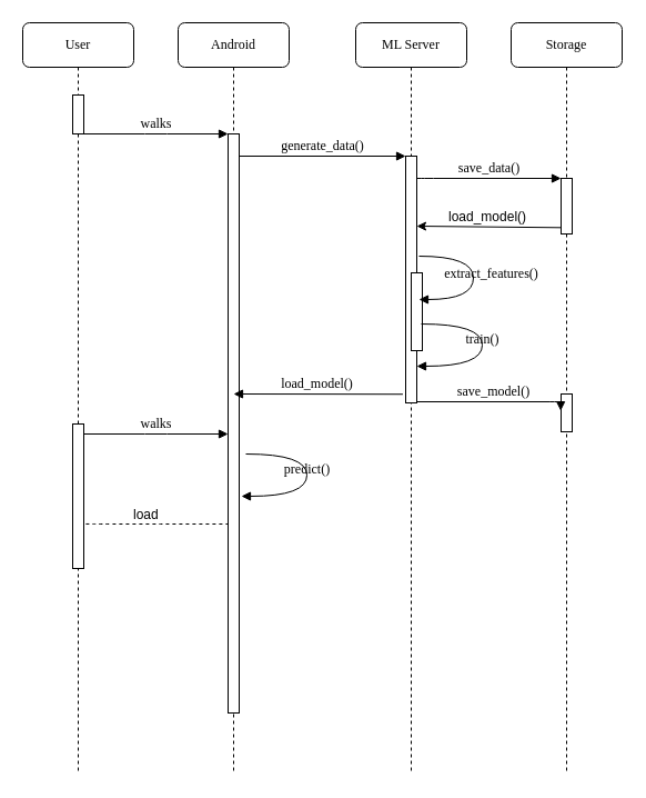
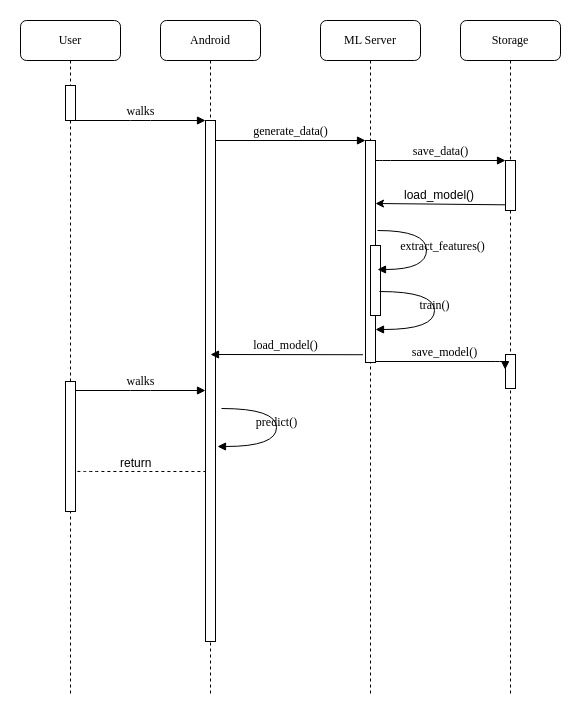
  <mxCell id="0" />
  <mxCell id="1" parent="0" />
  <mxCell id="2" value="Android" style="shape=umlLifeline;perimeter=lifelinePerimeter;whiteSpace=wrap;html=1;container=1;collapsible=0;recursiveResize=0;outlineConnect=0;rounded=1;shadow=0;comic=0;labelBackgroundColor=none;strokeColor=#000000;strokeWidth=1;fillColor=#FFFFFF;fontFamily=Verdana;fontSize=12;fontColor=#000000;align=center;" parent="1" vertex="1"><mxGeometry x="160" y="20" width="100" height="676" as="geometry" /></mxCell>
  <mxCell id="3" value="" style="html=1;points=[];perimeter=orthogonalPerimeter;rounded=0;shadow=0;comic=0;labelBackgroundColor=none;strokeColor=#000000;strokeWidth=1;fillColor=#FFFFFF;fontFamily=Verdana;fontSize=12;fontColor=#000000;align=center;" parent="2" vertex="1"><mxGeometry x="45" y="100" width="10" height="521" as="geometry" /></mxCell>
  <mxCell id="4" value="ML Server" style="shape=umlLifeline;perimeter=lifelinePerimeter;whiteSpace=wrap;html=1;container=1;collapsible=0;recursiveResize=0;outlineConnect=0;rounded=1;shadow=0;comic=0;labelBackgroundColor=none;strokeColor=#000000;strokeWidth=1;fillColor=#FFFFFF;fontFamily=Verdana;fontSize=12;fontColor=#000000;align=center;" parent="1" vertex="1"><mxGeometry x="320" y="20" width="100" height="676" as="geometry" /></mxCell>
  <mxCell id="5" value="" style="html=1;points=[];perimeter=orthogonalPerimeter;rounded=0;shadow=0;comic=0;labelBackgroundColor=none;strokeColor=#000000;strokeWidth=1;fillColor=#FFFFFF;fontFamily=Verdana;fontSize=12;fontColor=#000000;align=center;" parent="4" vertex="1"><mxGeometry x="45" y="120" width="10" height="222" as="geometry" /></mxCell>
  <mxCell id="6" value="" style="html=1;points=[];perimeter=orthogonalPerimeter;rounded=0;shadow=0;comic=0;labelBackgroundColor=none;strokeColor=#000000;strokeWidth=1;fillColor=#FFFFFF;fontFamily=Verdana;fontSize=12;fontColor=#000000;align=center;" vertex="1" parent="4"><mxGeometry x="50" y="225" width="10" height="70" as="geometry" /></mxCell>
  <mxCell id="7" value="Storage" style="shape=umlLifeline;perimeter=lifelinePerimeter;whiteSpace=wrap;html=1;container=1;collapsible=0;recursiveResize=0;outlineConnect=0;rounded=1;shadow=0;comic=0;labelBackgroundColor=none;strokeColor=#000000;strokeWidth=1;fillColor=#FFFFFF;fontFamily=Verdana;fontSize=12;fontColor=#000000;align=center;" parent="1" vertex="1"><mxGeometry x="460" y="20" width="100" height="676" as="geometry" /></mxCell>
  <mxCell id="8" value="" style="html=1;points=[];perimeter=orthogonalPerimeter;rounded=0;shadow=0;comic=0;labelBackgroundColor=none;strokeColor=#000000;strokeWidth=1;fillColor=#FFFFFF;fontFamily=Verdana;fontSize=12;fontColor=#000000;align=center;" vertex="1" parent="7"><mxGeometry x="45" y="334" width="10" height="34" as="geometry" /></mxCell>
  <mxCell id="9" value="User" style="shape=umlLifeline;perimeter=lifelinePerimeter;whiteSpace=wrap;html=1;container=1;collapsible=0;recursiveResize=0;outlineConnect=0;rounded=1;shadow=0;comic=0;labelBackgroundColor=none;strokeColor=#000000;strokeWidth=1;fillColor=#FFFFFF;fontFamily=Verdana;fontSize=12;fontColor=#000000;align=center;" parent="1" vertex="1"><mxGeometry x="20" y="20" width="100" height="676" as="geometry" /></mxCell>
  <mxCell id="10" value="" style="html=1;points=[];perimeter=orthogonalPerimeter;rounded=0;shadow=0;comic=0;labelBackgroundColor=none;strokeColor=#000000;strokeWidth=1;fillColor=#FFFFFF;fontFamily=Verdana;fontSize=12;fontColor=#000000;align=center;" parent="9" vertex="1"><mxGeometry x="45" y="65" width="10" height="35" as="geometry" /></mxCell>
  <mxCell id="11" value="" style="html=1;points=[];perimeter=orthogonalPerimeter;rounded=0;shadow=0;comic=0;labelBackgroundColor=none;strokeColor=#000000;strokeWidth=1;fillColor=#FFFFFF;fontFamily=Verdana;fontSize=12;fontColor=#000000;align=center;" vertex="1" parent="9"><mxGeometry x="45" y="361" width="10" height="130" as="geometry" /></mxCell>
  <mxCell id="12" value="" style="html=1;points=[];perimeter=orthogonalPerimeter;rounded=0;shadow=0;comic=0;labelBackgroundColor=none;strokeColor=#000000;strokeWidth=1;fillColor=#FFFFFF;fontFamily=Verdana;fontSize=12;fontColor=#000000;align=center;" parent="1" vertex="1"><mxGeometry x="505" y="160" width="10" height="50" as="geometry" /></mxCell>
  <mxCell id="13" value="save_data()" style="html=1;verticalAlign=bottom;endArrow=block;labelBackgroundColor=none;fontFamily=Verdana;fontSize=12;edgeStyle=elbowEdgeStyle;elbow=vertical;" parent="1" source="5" target="12" edge="1"><mxGeometry relative="1" as="geometry"><mxPoint x="430" y="160" as="sourcePoint" /><Array as="points"><mxPoint x="380" y="160" /></Array></mxGeometry></mxCell>
  <mxCell id="14" value="walks" style="html=1;verticalAlign=bottom;endArrow=block;entryX=0;entryY=0;labelBackgroundColor=none;fontFamily=Verdana;fontSize=12;edgeStyle=elbowEdgeStyle;elbow=vertical;exitX=1;exitY=1;exitDx=0;exitDy=0;exitPerimeter=0;" parent="1" source="10" target="3" edge="1"><mxGeometry relative="1" as="geometry"><mxPoint x="140" y="130" as="sourcePoint" /></mxGeometry></mxCell>
  <mxCell id="15" value="generate_data()" style="html=1;verticalAlign=bottom;endArrow=block;entryX=0;entryY=0;labelBackgroundColor=none;fontFamily=Verdana;fontSize=12;edgeStyle=elbowEdgeStyle;elbow=vertical;" parent="1" source="3" target="5" edge="1"><mxGeometry relative="1" as="geometry"><mxPoint x="290" y="140" as="sourcePoint" /></mxGeometry></mxCell>
  <mxCell id="16" value="extract_features()" style="html=1;verticalAlign=bottom;endArrow=block;labelBackgroundColor=none;fontFamily=Verdana;fontSize=12;elbow=vertical;edgeStyle=orthogonalEdgeStyle;curved=1;" edge="1" parent="1"><mxGeometry x="0.285" y="-21" relative="1" as="geometry"><mxPoint x="377" y="230" as="sourcePoint" /><mxPoint x="377" y="269" as="targetPoint" /><Array as="points"><mxPoint x="426" y="230" /><mxPoint x="426" y="269" /></Array><mxPoint x="16" y="7" as="offset" /></mxGeometry></mxCell>
  <mxCell id="17" value="" style="endArrow=classic;html=1;exitX=-0.033;exitY=0.174;exitDx=0;exitDy=0;exitPerimeter=0;" edge="1" parent="1"><mxGeometry width="50" height="50" relative="1" as="geometry"><mxPoint x="504.67" y="204.32" as="sourcePoint" /><mxPoint x="375" y="203" as="targetPoint" /></mxGeometry></mxCell>
  <mxCell id="18" value="load_model()" style="text;html=1;resizable=0;points=[];autosize=1;align=left;verticalAlign=top;spacingTop=-4;" vertex="1" parent="1"><mxGeometry x="401.5" y="185" width="81" height="18" as="geometry" /></mxCell>
  <mxCell id="19" value="train()" style="html=1;verticalAlign=bottom;endArrow=block;labelBackgroundColor=none;fontFamily=Verdana;fontSize=12;elbow=vertical;edgeStyle=orthogonalEdgeStyle;curved=1;exitX=1.038;exitY=0.345;exitPerimeter=0;" edge="1" parent="1" target="5"><mxGeometry x="0.021" relative="1" as="geometry"><mxPoint x="379" y="291" as="sourcePoint" /><mxPoint x="384" y="329" as="targetPoint" /><Array as="points"><mxPoint x="434" y="291" /><mxPoint x="434" y="329" /></Array><mxPoint as="offset" /></mxGeometry></mxCell>
  <mxCell id="20" value="save_model()" style="html=1;verticalAlign=bottom;endArrow=block;labelBackgroundColor=none;fontFamily=Verdana;fontSize=12;edgeStyle=elbowEdgeStyle;elbow=vertical;entryX=-0.033;entryY=0.445;entryDx=0;entryDy=0;entryPerimeter=0;" edge="1" parent="1" source="5" target="8"><mxGeometry relative="1" as="geometry"><mxPoint x="379" y="355" as="sourcePoint" /><Array as="points"><mxPoint x="442" y="361" /></Array><mxPoint x="460" y="399" as="targetPoint" /></mxGeometry></mxCell>
  <mxCell id="21" value="load_model()" style="html=1;verticalAlign=bottom;endArrow=block;labelBackgroundColor=none;fontFamily=Verdana;fontSize=12;edgeStyle=elbowEdgeStyle;elbow=vertical;exitX=-0.255;exitY=0.965;exitDx=0;exitDy=0;exitPerimeter=0;" edge="1" parent="1" source="5"><mxGeometry x="0.605" y="-45" relative="1" as="geometry"><mxPoint x="334" y="355" as="sourcePoint" /><mxPoint x="210" y="354" as="targetPoint" /><Array as="points"><mxPoint x="244" y="354" /><mxPoint x="280" y="382" /></Array><mxPoint x="45" y="45" as="offset" /></mxGeometry></mxCell>
  <mxCell id="22" value="walks" style="html=1;verticalAlign=bottom;endArrow=block;labelBackgroundColor=none;fontFamily=Verdana;fontSize=12;edgeStyle=elbowEdgeStyle;elbow=vertical;" edge="1" parent="1"><mxGeometry relative="1" as="geometry"><mxPoint x="75" y="390" as="sourcePoint" /><mxPoint x="205" y="390" as="targetPoint" /></mxGeometry></mxCell>
  <mxCell id="23" value="predict()" style="html=1;verticalAlign=bottom;endArrow=block;labelBackgroundColor=none;fontFamily=Verdana;fontSize=12;elbow=vertical;edgeStyle=orthogonalEdgeStyle;curved=1;exitX=1.038;exitY=0.345;exitPerimeter=0;" edge="1" parent="1"><mxGeometry x="0.021" relative="1" as="geometry"><mxPoint x="221" y="408" as="sourcePoint" /><mxPoint x="217" y="446" as="targetPoint" /><Array as="points"><mxPoint x="276" y="408" /><mxPoint x="276" y="446" /></Array><mxPoint as="offset" /></mxGeometry></mxCell>
  <mxCell id="24" value="" style="endArrow=none;dashed=1;html=1;exitX=1.19;exitY=0.692;exitDx=0;exitDy=0;exitPerimeter=0;" edge="1" parent="1" source="11" target="3"><mxGeometry width="50" height="50" relative="1" as="geometry"><mxPoint x="78" y="641" as="sourcePoint" /><mxPoint x="69" y="714" as="targetPoint" /><Array as="points"><mxPoint x="91" y="471" /><mxPoint x="154" y="471" /></Array></mxGeometry></mxCell>
- <mxCell id="25" value="load" style="text;html=1;resizable=0;points=[];autosize=1;align=left;verticalAlign=top;spacingTop=-4;" vertex="1" parent="1"><mxGeometry x="117.5" y="453" width="45" height="18" as="geometry" /></mxCell>
+ <mxCell id="25" value="return" style="text;html=1;resizable=0;points=[];autosize=1;align=left;verticalAlign=top;spacingTop=-4;" vertex="1" parent="1"><mxGeometry x="117.5" y="453" width="45" height="18" as="geometry" /></mxCell>
